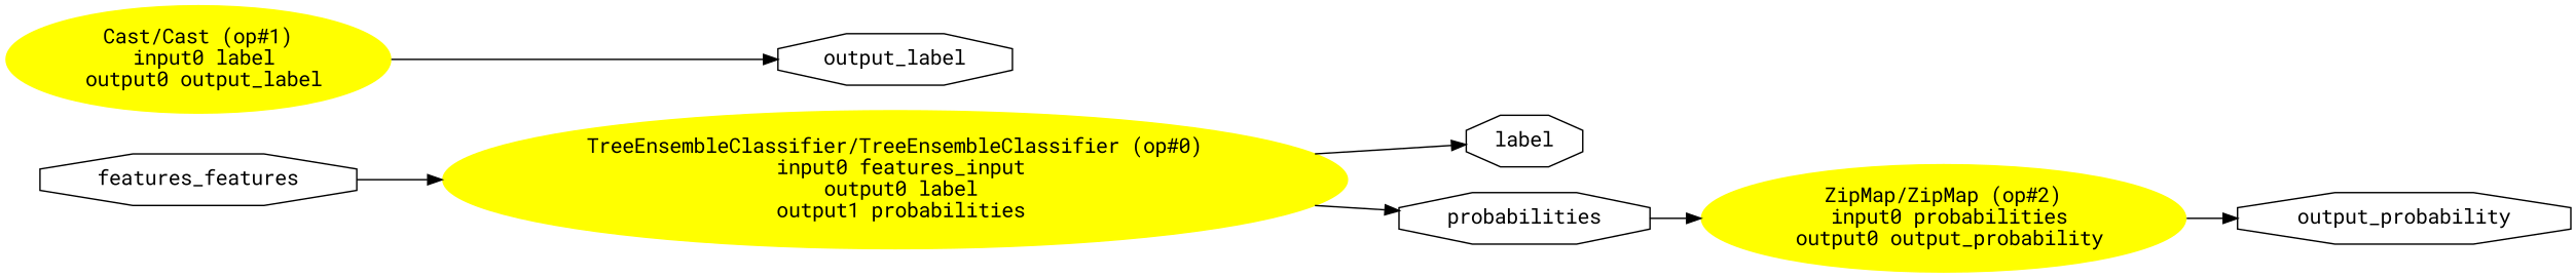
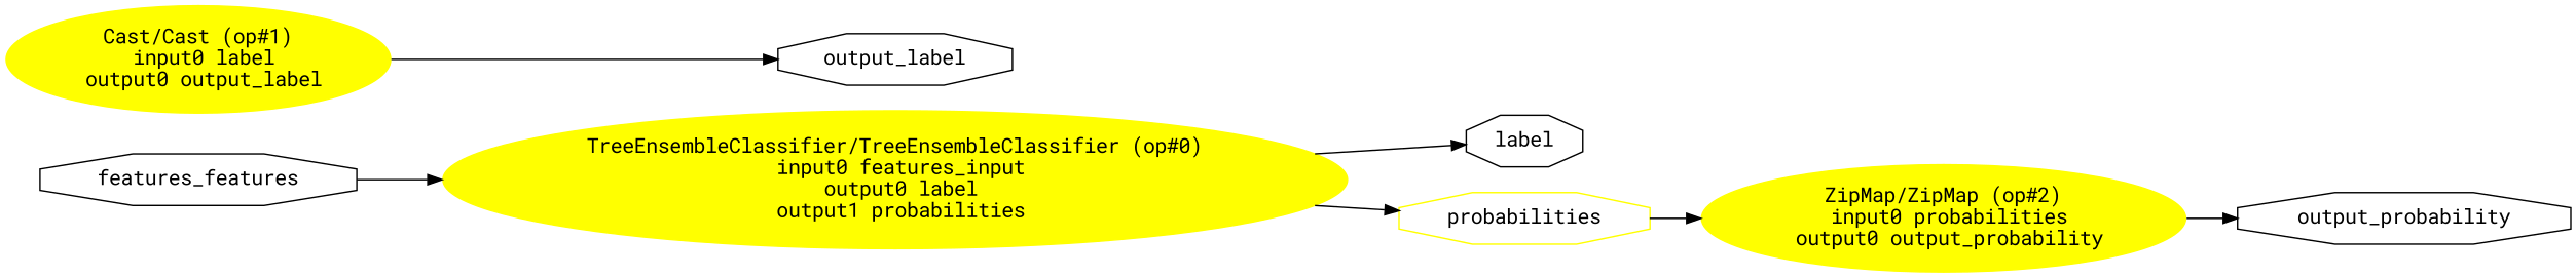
  digraph {
    fontname="Roboto Mono"
    rankdir=LR
    node [fontname="Roboto Mono" shape=octagon]
    edge [fontname="Roboto Mono"]
    "TreeEnsembleClassifier/TreeEnsembleClassifier (op#0)\n input0 features_input\n output0 label\n output1 probabilities" [color=yellow fillcolor=yellow height=1.3356 style=filled width=8.2103 shape=""]
    n2 [height=0.5 label=label width=0.99661]
-   n3 [height=0.5 label=probabilities width=2.0909]
+   n3 [height=0.5 label=probabilities width=2.0909 color=yellow]
    "ZipMap/ZipMap (op#2)\n input0 probabilities\n output0 output_probability" [color=yellow fillcolor=yellow height=1.041 style=filled width=4.223 shape=""]
    "Cast/Cast (op#1)\n input0 label\n output0 output_label" [color=yellow fillcolor=yellow height=1.041 style=filled width=3.3588 shape=""]
    n6 [height=0.5 label=output_label width=2.0714]
    n7 [height=0.5 label=output_probability width=2.9117]
    n8 [height=0.5 label=features_features width=2.3645]
    "TreeEnsembleClassifier/TreeEnsembleClassifier (op#0)\n input0 features_input\n output0 label\n output1 probabilities" -> n2
    "TreeEnsembleClassifier/TreeEnsembleClassifier (op#0)\n input0 features_input\n output0 label\n output1 probabilities" -> n3
    n3 -> "ZipMap/ZipMap (op#2)\n input0 probabilities\n output0 output_probability"
    "ZipMap/ZipMap (op#2)\n input0 probabilities\n output0 output_probability" -> n7
    "Cast/Cast (op#1)\n input0 label\n output0 output_label" -> n6
    n8 -> "TreeEnsembleClassifier/TreeEnsembleClassifier (op#0)\n input0 features_input\n output0 label\n output1 probabilities"
  }
